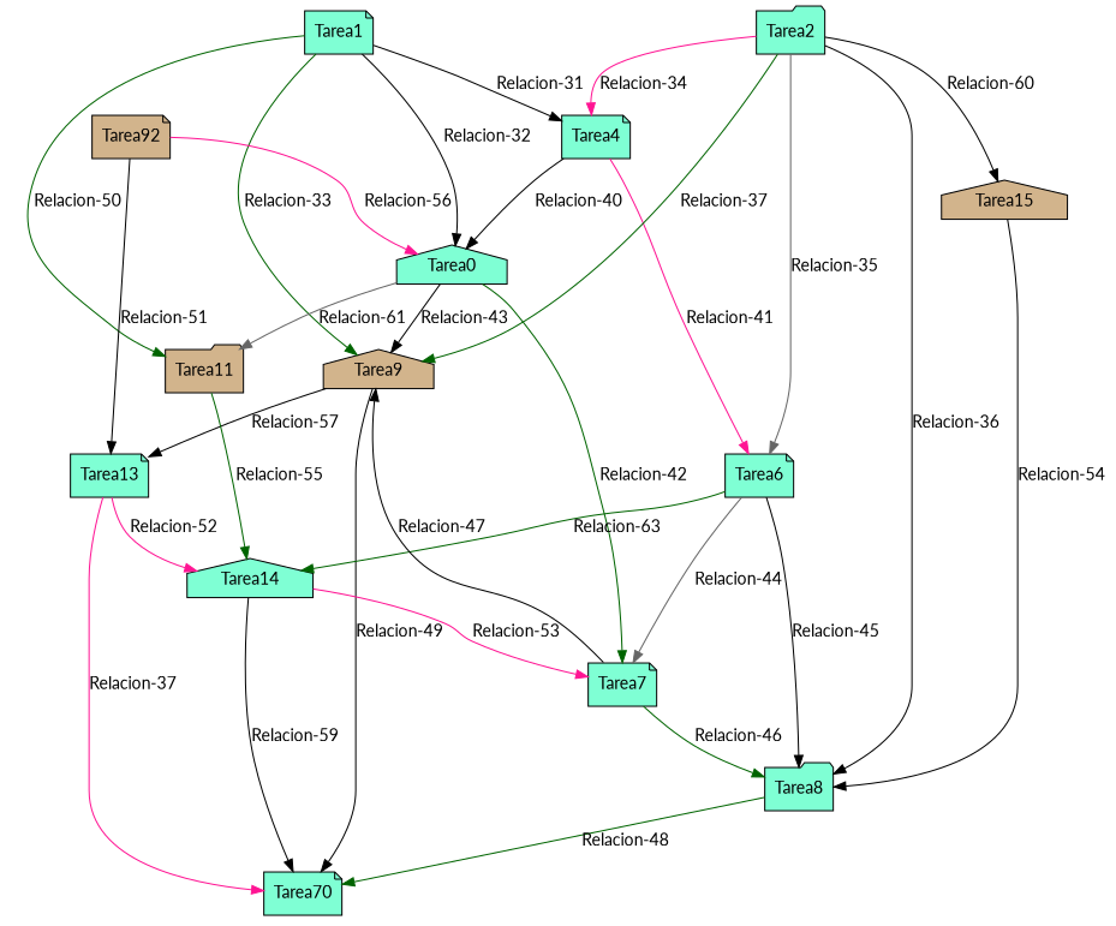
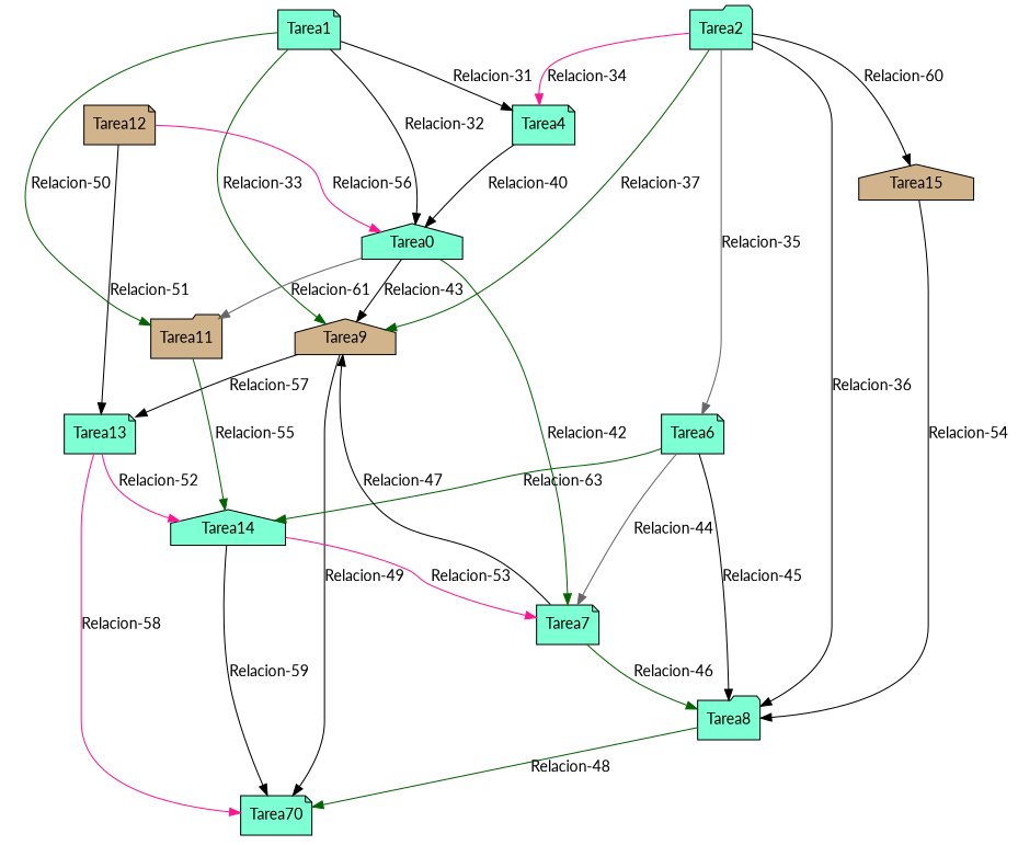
  strict digraph {
    fontname=Lato
    node [fillcolor=aquamarine fontname=Lato shape=note style=filled]
    edge [color=black fontname=Lato]
    n1 [label=Tarea1]
    n2 [label=Tarea4]
    n3 [label=Tarea0 shape=house]
    n4 [fillcolor=tan label=Tarea9 shape=house]
    n5 [fillcolor=tan label=Tarea11 shape=folder]
    n6 [label=Tarea6]
    n7 [label=Tarea7]
    n8 [label=Tarea70]
    n9 [label=Tarea13]
    n10 [label=Tarea14 shape=house]
    n11 [label=Tarea2 shape=folder]
    n12 [label=Tarea8 shape=folder]
    n13 [fillcolor=tan label=Tarea15 shape=house]
-   n14 [fillcolor=tan label=Tarea92]
+   n14 [fillcolor=tan label=Tarea12]
    n1 -> n2 [label="Relacion-31"]
    n1 -> n3 [label="Relacion-32"]
    n1 -> n4 [color=darkgreen label="Relacion-33"]
    n1 -> n5 [color=darkgreen label="Relacion-50"]
    n2 -> n3 [label="Relacion-40"]
-   n2 -> n6 [color=deeppink label="Relacion-41"]
    n3 -> n4 [label="Relacion-43"]
    n3 -> n5 [color=gray40 label="Relacion-61"]
    n3 -> n7 [color=darkgreen label="Relacion-42"]
    n4 -> n8 [label="Relacion-49"]
    n4 -> n9 [label="Relacion-57"]
    n5 -> n10 [color=darkgreen label="Relacion-55"]
    n6 -> n7 [color=gray40 label="Relacion-44"]
    n6 -> n10 [color=darkgreen label="Relacion-63"]
    n6 -> n12 [label="Relacion-45"]
    n7 -> n4 [label="Relacion-47"]
    n7 -> n12 [color=darkgreen label="Relacion-46"]
-   n9 -> n8 [color=deeppink label="Relacion-37"]
+   n9 -> n8 [color=deeppink label="Relacion-58"]
    n9 -> n10 [color=deeppink label="Relacion-52"]
    n10 -> n7 [color=deeppink label="Relacion-53"]
    n10 -> n8 [label="Relacion-59"]
    n11 -> n2 [color=deeppink label="Relacion-34"]
    n11 -> n4 [color=darkgreen label="Relacion-37"]
    n11 -> n6 [color=gray40 label="Relacion-35"]
    n11 -> n12 [label="Relacion-36"]
    n11 -> n13 [label="Relacion-60"]
    n12 -> n8 [color=darkgreen label="Relacion-48"]
    n13 -> n12 [label="Relacion-54"]
    n14 -> n3 [color=deeppink label="Relacion-56"]
    n14 -> n9 [label="Relacion-51"]
  }
